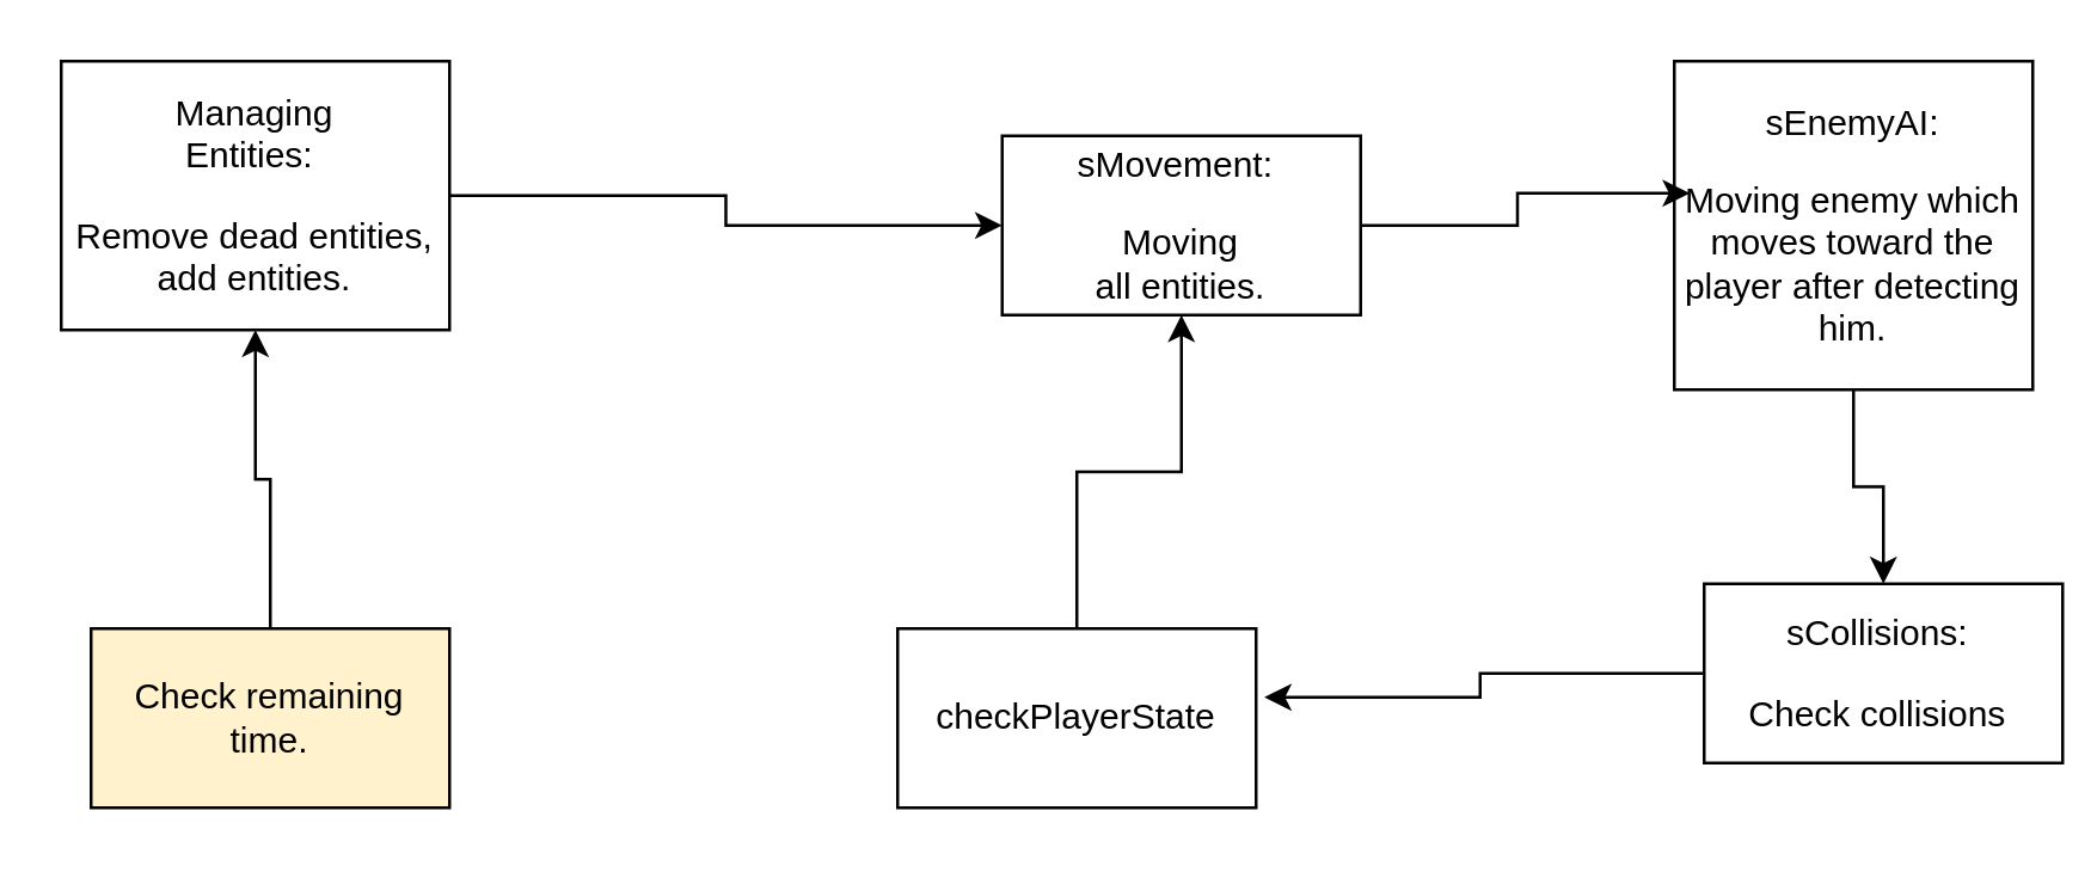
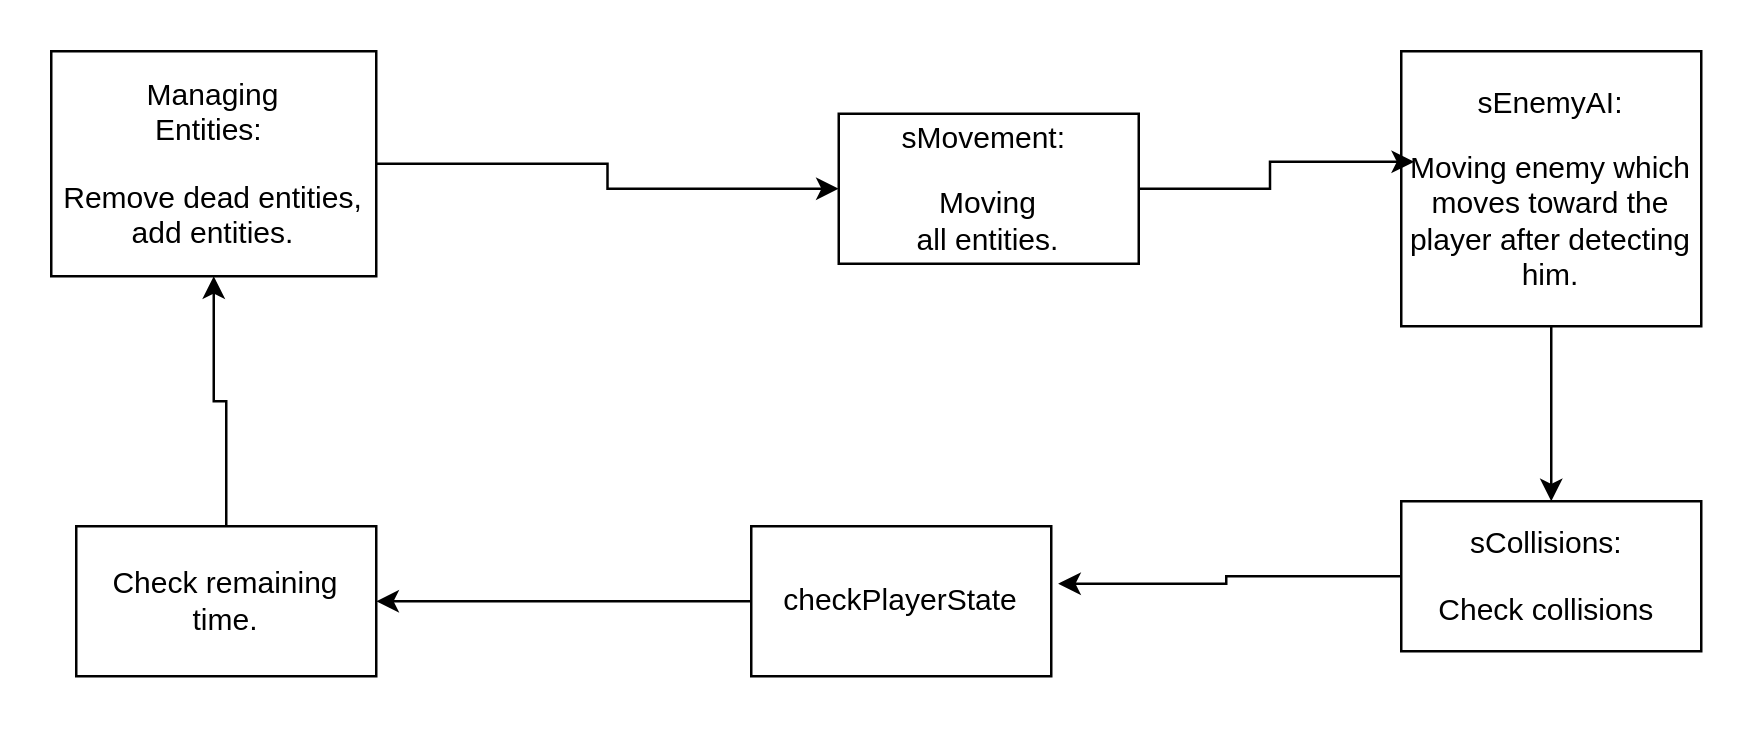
  <mxCell id="0" />
  <mxCell id="1" parent="0" />
  <mxCell id="2" style="edgeStyle=orthogonalEdgeStyle;rounded=0;orthogonalLoop=1;jettySize=auto;html=1;entryX=0;entryY=0.5;entryDx=0;entryDy=0;" edge="1" parent="1" source="3" target="4"><mxGeometry relative="1" as="geometry" /></mxCell>
  <mxCell id="3" value="&lt;p class=&quot;MsoNormal&quot;&gt;Managing&lt;br&gt;Entities:&amp;nbsp;&lt;/p&gt;&lt;p class=&quot;MsoNormal&quot;&gt;&lt;span style=&quot;background-color: initial;&quot;&gt;Remove dead entities, add entities.&lt;/span&gt;&lt;/p&gt;" style="rounded=0;whiteSpace=wrap;html=1;" vertex="1" parent="1"><mxGeometry x="20" y="20" width="130" height="90" as="geometry" /></mxCell>
  <mxCell id="4" value="&lt;p class=&quot;MsoNormal&quot;&gt;sMovement:&amp;nbsp;&lt;/p&gt;&lt;p class=&quot;MsoNormal&quot;&gt;Moving&lt;br/&gt;all entities.&lt;/p&gt;" style="rounded=0;whiteSpace=wrap;html=1;" vertex="1" parent="1"><mxGeometry x="335" y="45" width="120" height="60" as="geometry" /></mxCell>
  <mxCell id="5" style="edgeStyle=orthogonalEdgeStyle;rounded=0;orthogonalLoop=1;jettySize=auto;html=1;entryX=0.5;entryY=0;entryDx=0;entryDy=0;" edge="1" parent="1" source="6" target="11"><mxGeometry relative="1" as="geometry" /></mxCell>
  <mxCell id="6" value="&lt;p class=&quot;MsoNormal&quot;&gt;sEnemyAI:&lt;/p&gt;&lt;p class=&quot;MsoNormal&quot;&gt;Moving enemy which moves toward the player after detecting him.&lt;/p&gt;" style="rounded=0;whiteSpace=wrap;html=1;" vertex="1" parent="1"><mxGeometry x="560" y="20" width="120" height="110" as="geometry" /></mxCell>
  <mxCell id="7" style="edgeStyle=orthogonalEdgeStyle;rounded=0;orthogonalLoop=1;jettySize=auto;html=1;entryX=0.5;entryY=1;entryDx=0;entryDy=0;" edge="1" parent="1" source="8" target="3"><mxGeometry relative="1" as="geometry"><mxPoint x="90" y="170" as="targetPoint" /></mxGeometry></mxCell>
- <mxCell id="8" value="&lt;p class=&quot;MsoNormal&quot;&gt;Check remaining&lt;br/&gt;time.&lt;/p&gt;" style="rounded=0;whiteSpace=wrap;html=1;fillColor=#fff2cc;" vertex="1" parent="1"><mxGeometry x="30" y="210" width="120" height="60" as="geometry" /></mxCell>
- <mxCell id="9" style="edgeStyle=orthogonalEdgeStyle;rounded=0;orthogonalLoop=1;jettySize=auto;html=1;" edge="1" parent="1" source="10" target="4"><mxGeometry relative="1" as="geometry" /></mxCell>
+ <mxCell id="8" value="&lt;p class=&quot;MsoNormal&quot;&gt;Check remaining&lt;br/&gt;time.&lt;/p&gt;" style="rounded=0;whiteSpace=wrap;html=1;" vertex="1" parent="1"><mxGeometry x="30" y="210" width="120" height="60" as="geometry" /></mxCell>
+ <mxCell id="9" style="edgeStyle=orthogonalEdgeStyle;rounded=0;orthogonalLoop=1;jettySize=auto;html=1;entryX=1;entryY=0.5;entryDx=0;entryDy=0;" edge="1" parent="1" source="10" target="8"><mxGeometry relative="1" as="geometry" /></mxCell>
  <mxCell id="10" value="&lt;p class=&quot;MsoNormal&quot;&gt;checkPlayerState&lt;/p&gt;" style="rounded=0;whiteSpace=wrap;html=1;" vertex="1" parent="1"><mxGeometry x="300" y="210" width="120" height="60" as="geometry" /></mxCell>
- <mxCell id="11" value="&lt;p class=&quot;MsoNormal&quot;&gt;sCollisions:&amp;nbsp;&lt;/p&gt;&lt;p class=&quot;MsoNormal&quot;&gt;Check collisions&amp;nbsp;&lt;/p&gt;" style="rounded=0;whiteSpace=wrap;html=1;" vertex="1" parent="1"><mxGeometry x="570" y="195" width="120" height="60" as="geometry" /></mxCell>
+ <mxCell id="11" value="&lt;p class=&quot;MsoNormal&quot;&gt;sCollisions:&amp;nbsp;&lt;/p&gt;&lt;p class=&quot;MsoNormal&quot;&gt;Check collisions&amp;nbsp;&lt;/p&gt;" style="rounded=0;whiteSpace=wrap;html=1;" vertex="1" parent="1"><mxGeometry x="560" y="200" width="120" height="60" as="geometry" /></mxCell>
  <mxCell id="12" style="edgeStyle=orthogonalEdgeStyle;rounded=0;orthogonalLoop=1;jettySize=auto;html=1;entryX=0.043;entryY=0.402;entryDx=0;entryDy=0;entryPerimeter=0;" edge="1" parent="1" source="4" target="6"><mxGeometry relative="1" as="geometry" /></mxCell>
  <mxCell id="13" style="edgeStyle=orthogonalEdgeStyle;rounded=0;orthogonalLoop=1;jettySize=auto;html=1;entryX=1.023;entryY=0.383;entryDx=0;entryDy=0;entryPerimeter=0;" edge="1" parent="1" source="11" target="10"><mxGeometry relative="1" as="geometry" /></mxCell>
